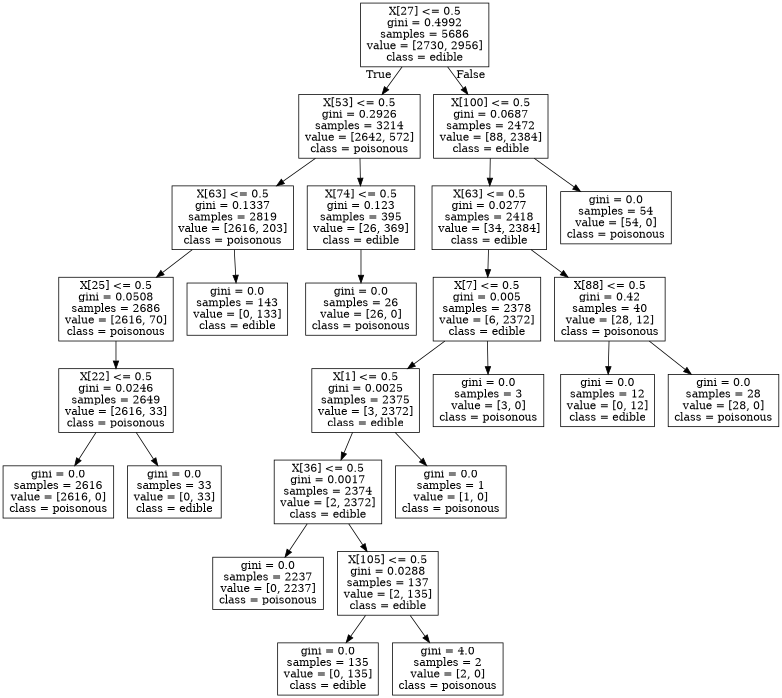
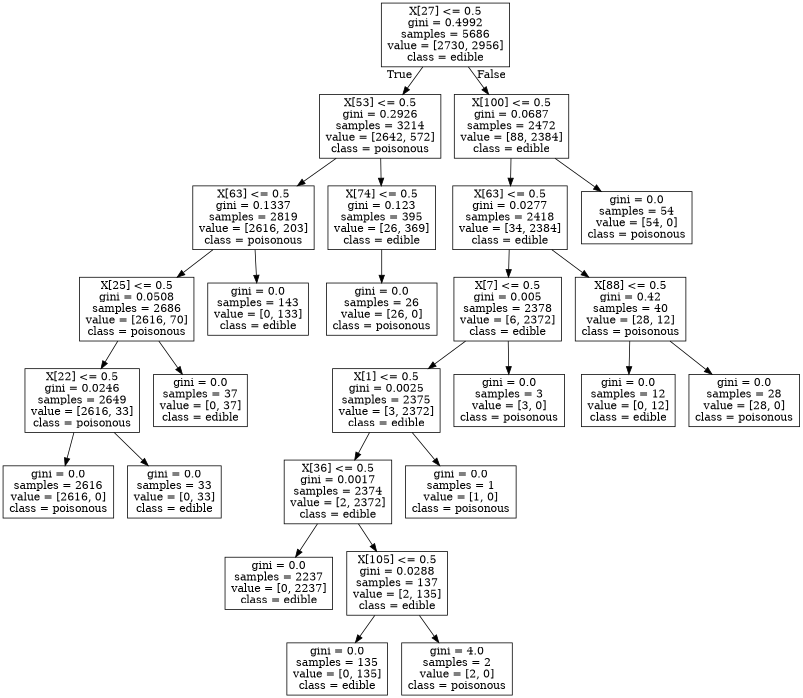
  digraph {
    node [shape=box]
    n1 [label="X[27] <= 0.5\ngini = 0.4992\nsamples = 5686\nvalue = [2730, 2956]\nclass = edible"]
    n2 [label="X[53] <= 0.5\ngini = 0.2926\nsamples = 3214\nvalue = [2642, 572]\nclass = poisonous"]
    n3 [label="X[100] <= 0.5\ngini = 0.0687\nsamples = 2472\nvalue = [88, 2384]\nclass = edible"]
    n4 [label="X[63] <= 0.5\ngini = 0.1337\nsamples = 2819\nvalue = [2616, 203]\nclass = poisonous"]
    n5 [label="X[74] <= 0.5\ngini = 0.123\nsamples = 395\nvalue = [26, 369]\nclass = edible"]
    n6 [label="X[63] <= 0.5\ngini = 0.0277\nsamples = 2418\nvalue = [34, 2384]\nclass = edible"]
    n7 [label="gini = 0.0\nsamples = 54\nvalue = [54, 0]\nclass = poisonous"]
    n8 [label="X[25] <= 0.5\ngini = 0.0508\nsamples = 2686\nvalue = [2616, 70]\nclass = poisonous"]
    n9 [label="gini = 0.0\nsamples = 143\nvalue = [0, 133]\nclass = edible"]
    n10 [label="gini = 0.0\nsamples = 26\nvalue = [26, 0]\nclass = poisonous"]
    n11 [label="X[22] <= 0.5\ngini = 0.0246\nsamples = 2649\nvalue = [2616, 33]\nclass = poisonous"]
+   n12 [label="gini = 0.0\nsamples = 37\nvalue = [0, 37]\nclass = edible"]
    n13 [label="gini = 0.0\nsamples = 2616\nvalue = [2616, 0]\nclass = poisonous"]
    n14 [label="gini = 0.0\nsamples = 33\nvalue = [0, 33]\nclass = edible"]
    n15 [label="X[7] <= 0.5\ngini = 0.005\nsamples = 2378\nvalue = [6, 2372]\nclass = edible"]
    n16 [label="X[88] <= 0.5\ngini = 0.42\nsamples = 40\nvalue = [28, 12]\nclass = poisonous"]
    n17 [label="X[1] <= 0.5\ngini = 0.0025\nsamples = 2375\nvalue = [3, 2372]\nclass = edible"]
    n18 [label="gini = 0.0\nsamples = 3\nvalue = [3, 0]\nclass = poisonous"]
    n19 [label="gini = 0.0\nsamples = 12\nvalue = [0, 12]\nclass = edible"]
    n20 [label="gini = 0.0\nsamples = 28\nvalue = [28, 0]\nclass = poisonous"]
    n21 [label="X[36] <= 0.5\ngini = 0.0017\nsamples = 2374\nvalue = [2, 2372]\nclass = edible"]
    n22 [label="gini = 0.0\nsamples = 1\nvalue = [1, 0]\nclass = poisonous"]
-   n23 [label="gini = 0.0\nsamples = 2237\nvalue = [0, 2237]\nclass = poisonous"]
+   n23 [label="gini = 0.0\nsamples = 2237\nvalue = [0, 2237]\nclass = edible"]
    n24 [label="X[105] <= 0.5\ngini = 0.0288\nsamples = 137\nvalue = [2, 135]\nclass = edible"]
    n25 [label="gini = 0.0\nsamples = 135\nvalue = [0, 135]\nclass = edible"]
    n26 [label="gini = 4.0\nsamples = 2\nvalue = [2, 0]\nclass = poisonous"]
    n1 -> n2 [headlabel=True labelangle=45 labeldistance=2.5]
    n1 -> n3 [headlabel=False labelangle=-45 labeldistance=2.5]
    n2 -> n4
    n2 -> n5
    n3 -> n6
    n3 -> n7
    n4 -> n8
    n4 -> n9
    n5 -> n10
    n6 -> n15
    n6 -> n16
    n8 -> n11
+   n8 -> n12
    n11 -> n13
    n11 -> n14
    n15 -> n17
    n15 -> n18
    n16 -> n19
    n16 -> n20
    n17 -> n21
    n17 -> n22
    n21 -> n23
    n21 -> n24
    n24 -> n25
    n24 -> n26
  }
